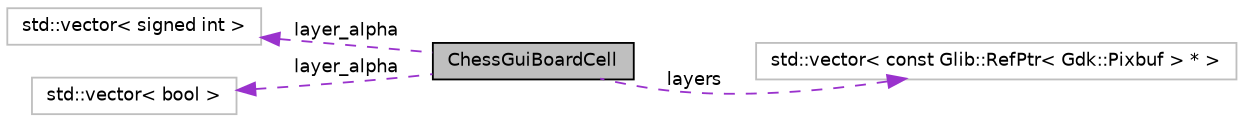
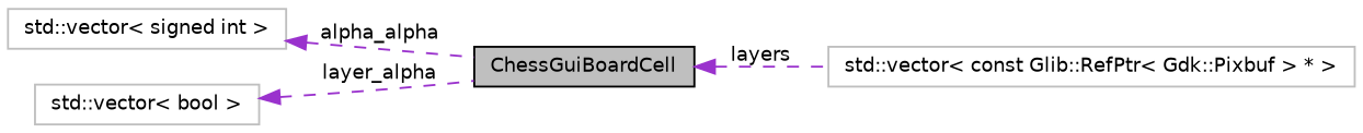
  digraph {
    rankdir=LR
    node [color=grey75 fontname=Helvetica fontsize=10 shape=record]
    edge [color=darkorchid3 dir=back fontname=Helvetica fontsize=10 labelfontname=Helvetica labelfontsize=10 style=dashed]
    n1 [color=black fillcolor=grey75 fontcolor=black height=0.2 label=ChessGuiBoardCell style=filled width=0.4]
    n2 [height=0.2 label="std::vector\< const Glib::RefPtr\< Gdk::Pixbuf \> * \>" width=0.4]
    n3 [height=0.2 label="std::vector\< signed int \>" width=0.4]
    n4 [height=0.2 label="std::vector\< bool \>" width=0.4]
-   n2 -> n1 [label=layers]
-   n3 -> n1 [label=layer_alpha]
+   n1 -> n2 [label=layers]
+   n3 -> n1 [label=alpha_alpha]
    n4 -> n1 [label=layer_alpha]
  }
